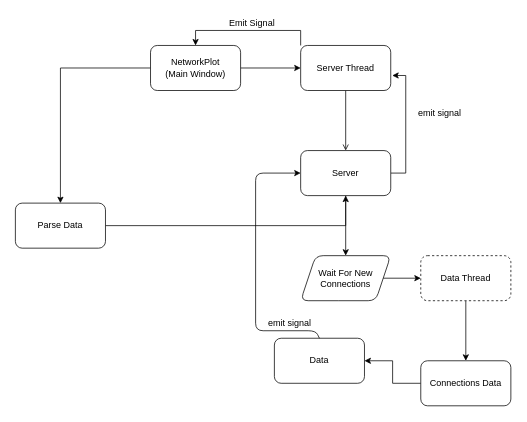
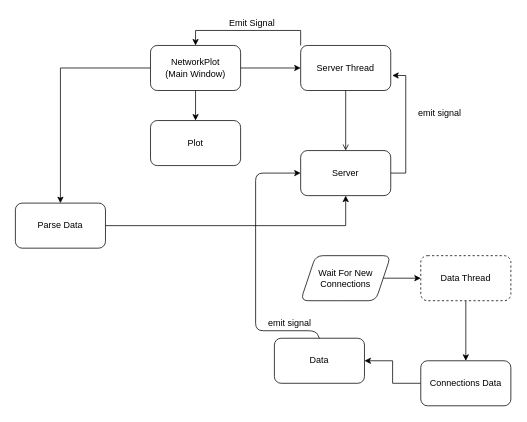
  <mxCell id="0" />
  <mxCell id="1" parent="0" />
  <mxCell id="2" value="" style="edgeStyle=orthogonalEdgeStyle;rounded=0;orthogonalLoop=1;jettySize=auto;html=1;" edge="1" parent="1" source="5" target="8"><mxGeometry relative="1" as="geometry" /></mxCell>
+ <mxCell id="3" value="" style="edgeStyle=orthogonalEdgeStyle;rounded=0;orthogonalLoop=1;jettySize=auto;html=1;" edge="1" parent="1" source="5" target="18"><mxGeometry relative="1" as="geometry" /></mxCell>
  <mxCell id="4" value="" style="edgeStyle=orthogonalEdgeStyle;rounded=0;orthogonalLoop=1;jettySize=auto;html=1;" edge="1" parent="1" source="5" target="25"><mxGeometry relative="1" as="geometry" /></mxCell>
  <mxCell id="5" value="NetworkPlot&lt;br&gt;(Main Window)" style="rounded=1;whiteSpace=wrap;html=1;" vertex="1" parent="1"><mxGeometry x="200" y="60" width="120" height="60" as="geometry" /></mxCell>
  <mxCell id="6" value="" style="edgeStyle=orthogonalEdgeStyle;rounded=0;orthogonalLoop=1;jettySize=auto;html=1;endArrow=open;" edge="1" parent="1" source="8" target="11"><mxGeometry relative="1" as="geometry" /></mxCell>
  <mxCell id="7" style="edgeStyle=orthogonalEdgeStyle;rounded=0;orthogonalLoop=1;jettySize=auto;html=1;exitX=0;exitY=0;exitDx=0;exitDy=0;entryX=0.5;entryY=0;entryDx=0;entryDy=0;" edge="1" parent="1" source="8" target="5"><mxGeometry relative="1" as="geometry" /></mxCell>
  <mxCell id="8" value="Server Thread" style="whiteSpace=wrap;html=1;rounded=1;" vertex="1" parent="1"><mxGeometry x="400" y="60" width="120" height="60" as="geometry" /></mxCell>
- <mxCell id="9" value="" style="edgeStyle=orthogonalEdgeStyle;rounded=0;orthogonalLoop=1;jettySize=auto;html=1;" edge="1" parent="1" source="11" target="13"><mxGeometry relative="1" as="geometry" /></mxCell>
  <mxCell id="10" style="edgeStyle=orthogonalEdgeStyle;rounded=0;orthogonalLoop=1;jettySize=auto;html=1;exitX=1;exitY=0.5;exitDx=0;exitDy=0;" edge="1" parent="1" source="11"><mxGeometry relative="1" as="geometry"><mxPoint x="522" y="100" as="targetPoint" /><Array as="points"><mxPoint x="540" y="230" /><mxPoint x="540" y="100" /></Array></mxGeometry></mxCell>
  <mxCell id="11" value="Server" style="whiteSpace=wrap;html=1;rounded=1;" vertex="1" parent="1"><mxGeometry x="400" y="200" width="120" height="60" as="geometry" /></mxCell>
  <mxCell id="12" value="" style="edgeStyle=orthogonalEdgeStyle;rounded=0;orthogonalLoop=1;jettySize=auto;html=1;" edge="1" parent="1" source="13" target="15"><mxGeometry relative="1" as="geometry" /></mxCell>
  <mxCell id="13" value="Wait For New Connections" style="shape=parallelogram;perimeter=parallelogramPerimeter;whiteSpace=wrap;html=1;fixedSize=1;rounded=1;" vertex="1" parent="1"><mxGeometry x="400" y="340" width="120" height="60" as="geometry" /></mxCell>
  <mxCell id="14" value="" style="edgeStyle=orthogonalEdgeStyle;rounded=0;orthogonalLoop=1;jettySize=auto;html=1;" edge="1" parent="1" source="15" target="17"><mxGeometry relative="1" as="geometry" /></mxCell>
  <mxCell id="15" value="Data Thread" style="rounded=1;whiteSpace=wrap;html=1;dashed=1;" vertex="1" parent="1"><mxGeometry x="560" y="340" width="120" height="60" as="geometry" /></mxCell>
  <mxCell id="16" value="" style="edgeStyle=orthogonalEdgeStyle;rounded=0;orthogonalLoop=1;jettySize=auto;html=1;" edge="1" parent="1" source="17" target="19"><mxGeometry relative="1" as="geometry" /></mxCell>
  <mxCell id="17" value="Connections Data" style="whiteSpace=wrap;html=1;rounded=1;" vertex="1" parent="1"><mxGeometry x="560" y="480" width="120" height="60" as="geometry" /></mxCell>
+ <mxCell id="18" value="Plot" style="rounded=1;whiteSpace=wrap;html=1;" vertex="1" parent="1"><mxGeometry x="200" y="160" width="120" height="60" as="geometry" /></mxCell>
  <mxCell id="19" value="Data" style="whiteSpace=wrap;html=1;rounded=1;" vertex="1" parent="1"><mxGeometry x="365" y="450" width="120" height="60" as="geometry" /></mxCell>
  <mxCell id="20" value="" style="endArrow=classic;html=1;exitX=0.5;exitY=0;exitDx=0;exitDy=0;entryX=0;entryY=0.5;entryDx=0;entryDy=0;" edge="1" parent="1" source="19" target="11"><mxGeometry width="50" height="50" relative="1" as="geometry"><mxPoint x="270" y="480" as="sourcePoint" /><mxPoint x="320" y="430" as="targetPoint" /><Array as="points"><mxPoint x="420" y="440" /><mxPoint x="340" y="440" /><mxPoint x="340" y="230" /></Array></mxGeometry></mxCell>
  <mxCell id="21" value="emit signal" style="text;html=1;align=center;verticalAlign=middle;resizable=0;points=[];autosize=1;strokeColor=none;" vertex="1" parent="1"><mxGeometry x="350" y="420" width="70" height="20" as="geometry" /></mxCell>
  <mxCell id="22" value="emit signal" style="text;html=1;align=center;verticalAlign=middle;resizable=0;points=[];autosize=1;strokeColor=none;" vertex="1" parent="1"><mxGeometry x="550" y="140" width="70" height="20" as="geometry" /></mxCell>
  <mxCell id="23" value="Emit Signal" style="text;html=1;align=center;verticalAlign=middle;resizable=0;points=[];autosize=1;strokeColor=none;" vertex="1" parent="1"><mxGeometry x="295" y="20" width="80" height="20" as="geometry" /></mxCell>
  <mxCell id="24" style="edgeStyle=orthogonalEdgeStyle;rounded=0;orthogonalLoop=1;jettySize=auto;html=1;exitX=1;exitY=0.5;exitDx=0;exitDy=0;" edge="1" parent="1" source="25" target="11"><mxGeometry relative="1" as="geometry" /></mxCell>
  <mxCell id="25" value="Parse Data&lt;br&gt;" style="whiteSpace=wrap;html=1;rounded=1;" vertex="1" parent="1"><mxGeometry x="20" y="270" width="120" height="60" as="geometry" /></mxCell>
